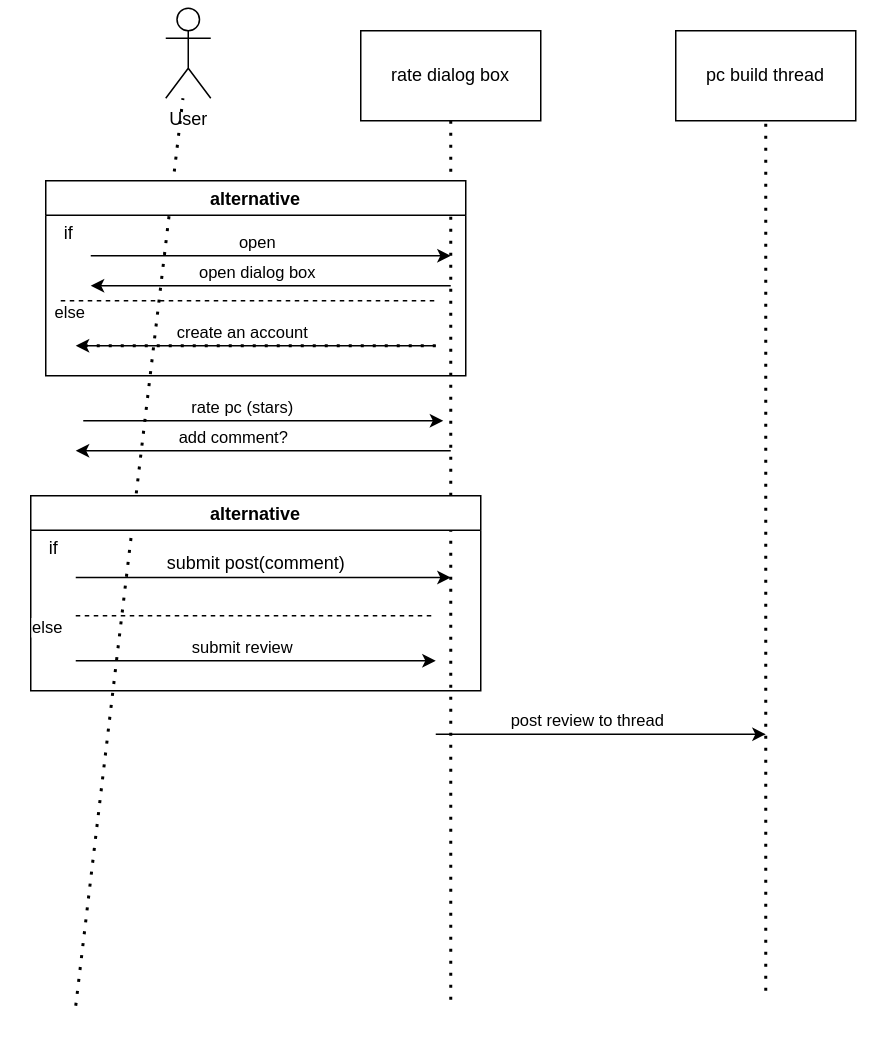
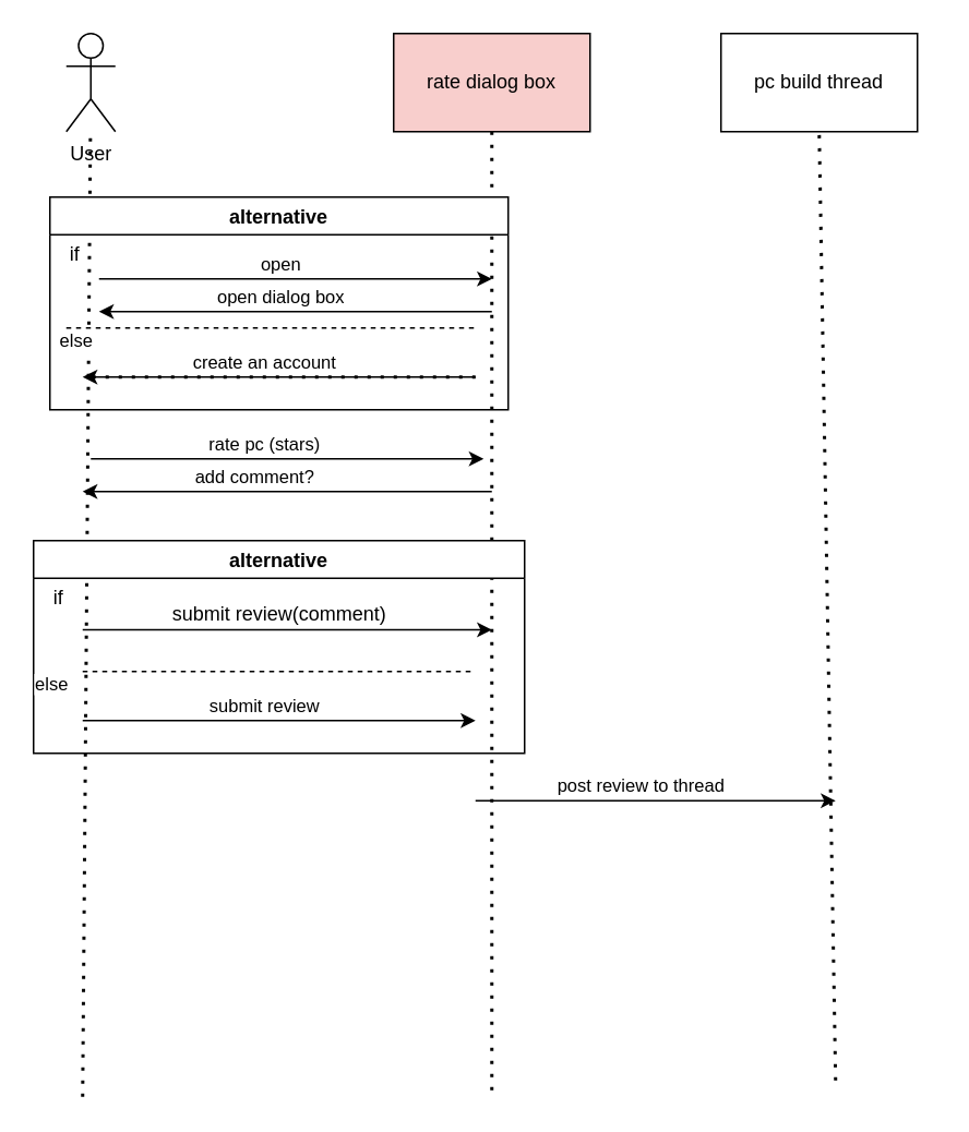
  <mxCell id="0" />
  <mxCell id="1" parent="0" />
- <mxCell id="2" value="rate dialog box" style="rounded=0;whiteSpace=wrap;html=1;" vertex="1" parent="1"><mxGeometry x="240" y="20" width="120" height="60" as="geometry" /></mxCell>
- <mxCell id="3" value="User" style="shape=umlActor;verticalLabelPosition=bottom;verticalAlign=top;html=1;outlineConnect=0;" vertex="1" parent="1"><mxGeometry x="110" y="5" width="30" height="60" as="geometry" /></mxCell>
+ <mxCell id="2" value="rate dialog box" style="rounded=0;whiteSpace=wrap;html=1;fillColor=#f8cecc;" vertex="1" parent="1"><mxGeometry x="240" y="20" width="120" height="60" as="geometry" /></mxCell>
+ <mxCell id="3" value="User" style="shape=umlActor;verticalLabelPosition=bottom;verticalAlign=top;html=1;outlineConnect=0;" vertex="1" parent="1"><mxGeometry x="40" y="20" width="30" height="60" as="geometry" /></mxCell>
  <mxCell id="4" value="" style="endArrow=none;dashed=1;html=1;dashPattern=1 3;strokeWidth=2;rounded=0;" edge="1" parent="1" target="3"><mxGeometry width="50" height="50" relative="1" as="geometry"><mxPoint x="50" y="670" as="sourcePoint" /><mxPoint x="50" y="140" as="targetPoint" /></mxGeometry></mxCell>
  <mxCell id="5" value="" style="endArrow=none;dashed=1;html=1;dashPattern=1 3;strokeWidth=2;rounded=0;" edge="1" parent="1" source="2"><mxGeometry width="50" height="50" relative="1" as="geometry"><mxPoint x="300" y="150" as="sourcePoint" /><mxPoint x="300" y="670" as="targetPoint" /></mxGeometry></mxCell>
  <mxCell id="6" value="" style="endArrow=classic;html=1;rounded=0;" edge="1" parent="1"><mxGeometry width="50" height="50" relative="1" as="geometry"><mxPoint x="60" y="170" as="sourcePoint" /><mxPoint x="300" y="170" as="targetPoint" /></mxGeometry></mxCell>
  <mxCell id="7" value="open" style="edgeLabel;html=1;align=center;verticalAlign=middle;resizable=0;points=[];" vertex="1" connectable="0" parent="6"><mxGeometry x="-0.1" y="-1" relative="1" as="geometry"><mxPoint x="2" y="-11" as="offset" /></mxGeometry></mxCell>
  <mxCell id="8" value="" style="endArrow=classic;html=1;rounded=0;" edge="1" parent="1"><mxGeometry width="50" height="50" relative="1" as="geometry"><mxPoint x="300" y="190" as="sourcePoint" /><mxPoint x="60" y="190" as="targetPoint" /></mxGeometry></mxCell>
  <mxCell id="9" value="open dialog box" style="edgeLabel;html=1;align=center;verticalAlign=middle;resizable=0;points=[];" vertex="1" connectable="0" parent="8"><mxGeometry x="0.133" y="-1" relative="1" as="geometry"><mxPoint x="6" y="-9" as="offset" /></mxGeometry></mxCell>
- <mxCell id="10" value="pc build thread" style="rounded=0;whiteSpace=wrap;html=1;" vertex="1" parent="1"><mxGeometry x="450" y="20" width="120" height="60" as="geometry" /></mxCell>
+ <mxCell id="10" value="pc build thread" style="rounded=0;whiteSpace=wrap;html=1;" vertex="1" parent="1"><mxGeometry x="440" y="20" width="120" height="60" as="geometry" /></mxCell>
  <mxCell id="11" value="" style="endArrow=none;dashed=1;html=1;dashPattern=1 3;strokeWidth=2;rounded=0;entryX=0.5;entryY=1;entryDx=0;entryDy=0;" edge="1" parent="1" target="10"><mxGeometry width="50" height="50" relative="1" as="geometry"><mxPoint x="510" y="660" as="sourcePoint" /><mxPoint x="560" y="360" as="targetPoint" /></mxGeometry></mxCell>
  <mxCell id="12" value="" style="endArrow=classic;html=1;rounded=0;" edge="1" parent="1"><mxGeometry width="50" height="50" relative="1" as="geometry"><mxPoint x="55" y="280" as="sourcePoint" /><mxPoint x="295" y="280" as="targetPoint" /></mxGeometry></mxCell>
  <mxCell id="13" value="rate pc (stars)" style="edgeLabel;html=1;align=center;verticalAlign=middle;resizable=0;points=[];" vertex="1" connectable="0" parent="12"><mxGeometry x="-0.25" y="-3" relative="1" as="geometry"><mxPoint x="15" y="-13" as="offset" /></mxGeometry></mxCell>
  <mxCell id="14" value="alternative" style="swimlane;" vertex="1" parent="1"><mxGeometry x="30" y="120" width="280" height="130" as="geometry" /></mxCell>
  <mxCell id="15" value="" style="endArrow=classic;html=1;rounded=0;" edge="1" parent="14"><mxGeometry width="50" height="50" relative="1" as="geometry"><mxPoint x="260" y="110" as="sourcePoint" /><mxPoint x="20" y="110" as="targetPoint" /></mxGeometry></mxCell>
  <mxCell id="16" value="create an account" style="edgeLabel;html=1;align=center;verticalAlign=middle;resizable=0;points=[];" vertex="1" connectable="0" parent="15"><mxGeometry x="0.158" relative="1" as="geometry"><mxPoint x="9" y="-10" as="offset" /></mxGeometry></mxCell>
  <mxCell id="17" value="" style="endArrow=none;dashed=1;html=1;dashPattern=1 3;strokeWidth=2;rounded=0;" edge="1" parent="14"><mxGeometry width="50" height="50" relative="1" as="geometry"><mxPoint x="260" y="110" as="sourcePoint" /><mxPoint x="20" y="110" as="targetPoint" /></mxGeometry></mxCell>
  <mxCell id="18" value="" style="endArrow=none;dashed=1;html=1;rounded=0;" edge="1" parent="14"><mxGeometry width="50" height="50" relative="1" as="geometry"><mxPoint x="10" y="80" as="sourcePoint" /><mxPoint x="260" y="80" as="targetPoint" /></mxGeometry></mxCell>
  <mxCell id="19" value="else" style="edgeLabel;html=1;align=center;verticalAlign=middle;resizable=0;points=[];" vertex="1" connectable="0" parent="18"><mxGeometry x="-0.848" y="-7" relative="1" as="geometry"><mxPoint x="-14" as="offset" /></mxGeometry></mxCell>
  <mxCell id="20" value="if" style="text;html=1;align=center;verticalAlign=middle;resizable=0;points=[];autosize=1;strokeColor=none;fillColor=none;" vertex="1" parent="14"><mxGeometry y="20" width="30" height="30" as="geometry" /></mxCell>
  <mxCell id="21" value="alternative" style="swimlane;" vertex="1" parent="1"><mxGeometry x="20" y="330" width="300" height="130" as="geometry" /></mxCell>
  <mxCell id="22" value="" style="endArrow=none;dashed=1;html=1;rounded=0;" edge="1" parent="21"><mxGeometry width="50" height="50" relative="1" as="geometry"><mxPoint x="30" y="80" as="sourcePoint" /><mxPoint x="270" y="80" as="targetPoint" /></mxGeometry></mxCell>
  <mxCell id="23" value="else" style="edgeLabel;html=1;align=center;verticalAlign=middle;resizable=0;points=[];" vertex="1" connectable="0" parent="22"><mxGeometry x="-0.848" y="-7" relative="1" as="geometry"><mxPoint x="-38" as="offset" /></mxGeometry></mxCell>
  <mxCell id="24" value="if" style="text;html=1;align=center;verticalAlign=middle;resizable=0;points=[];autosize=1;strokeColor=none;fillColor=none;" vertex="1" parent="21"><mxGeometry y="20" width="30" height="30" as="geometry" /></mxCell>
  <mxCell id="25" value="" style="endArrow=classic;html=1;rounded=0;" edge="1" parent="21"><mxGeometry width="50" height="50" relative="1" as="geometry"><mxPoint x="30" y="110" as="sourcePoint" /><mxPoint x="270" y="110" as="targetPoint" /></mxGeometry></mxCell>
  <mxCell id="26" value="submit review" style="edgeLabel;html=1;align=center;verticalAlign=middle;resizable=0;points=[];" vertex="1" connectable="0" parent="25"><mxGeometry x="0.308" y="3" relative="1" as="geometry"><mxPoint x="-47" y="-7" as="offset" /></mxGeometry></mxCell>
  <mxCell id="27" value="" style="endArrow=classic;html=1;rounded=0;" edge="1" parent="21"><mxGeometry width="50" height="50" relative="1" as="geometry"><mxPoint x="30" y="54.5" as="sourcePoint" /><mxPoint x="280" y="54.5" as="targetPoint" /></mxGeometry></mxCell>
- <mxCell id="28" value="submit post(comment)" style="text;html=1;align=center;verticalAlign=middle;resizable=0;points=[];autosize=1;strokeColor=none;fillColor=none;" vertex="1" parent="21"><mxGeometry x="75" y="30" width="150" height="30" as="geometry" /></mxCell>
+ <mxCell id="28" value="submit review(comment)" style="text;html=1;align=center;verticalAlign=middle;resizable=0;points=[];autosize=1;strokeColor=none;fillColor=none;" vertex="1" parent="21"><mxGeometry x="75" y="30" width="150" height="30" as="geometry" /></mxCell>
  <mxCell id="29" value="" style="endArrow=classic;html=1;rounded=0;" edge="1" parent="1"><mxGeometry width="50" height="50" relative="1" as="geometry"><mxPoint x="300" y="300" as="sourcePoint" /><mxPoint x="50" y="300" as="targetPoint" /></mxGeometry></mxCell>
  <mxCell id="30" value="add comment?" style="edgeLabel;html=1;align=center;verticalAlign=middle;resizable=0;points=[];" vertex="1" connectable="0" parent="29"><mxGeometry x="0.167" y="1" relative="1" as="geometry"><mxPoint y="-11" as="offset" /></mxGeometry></mxCell>
  <mxCell id="31" value="" style="endArrow=classic;html=1;rounded=0;" edge="1" parent="1"><mxGeometry width="50" height="50" relative="1" as="geometry"><mxPoint x="290" y="489" as="sourcePoint" /><mxPoint x="510" y="489" as="targetPoint" /></mxGeometry></mxCell>
  <mxCell id="32" value="post review to thread" style="edgeLabel;html=1;align=center;verticalAlign=middle;resizable=0;points=[];" vertex="1" connectable="0" parent="31"><mxGeometry x="-0.286" y="1" relative="1" as="geometry"><mxPoint x="21" y="-9" as="offset" /></mxGeometry></mxCell>
